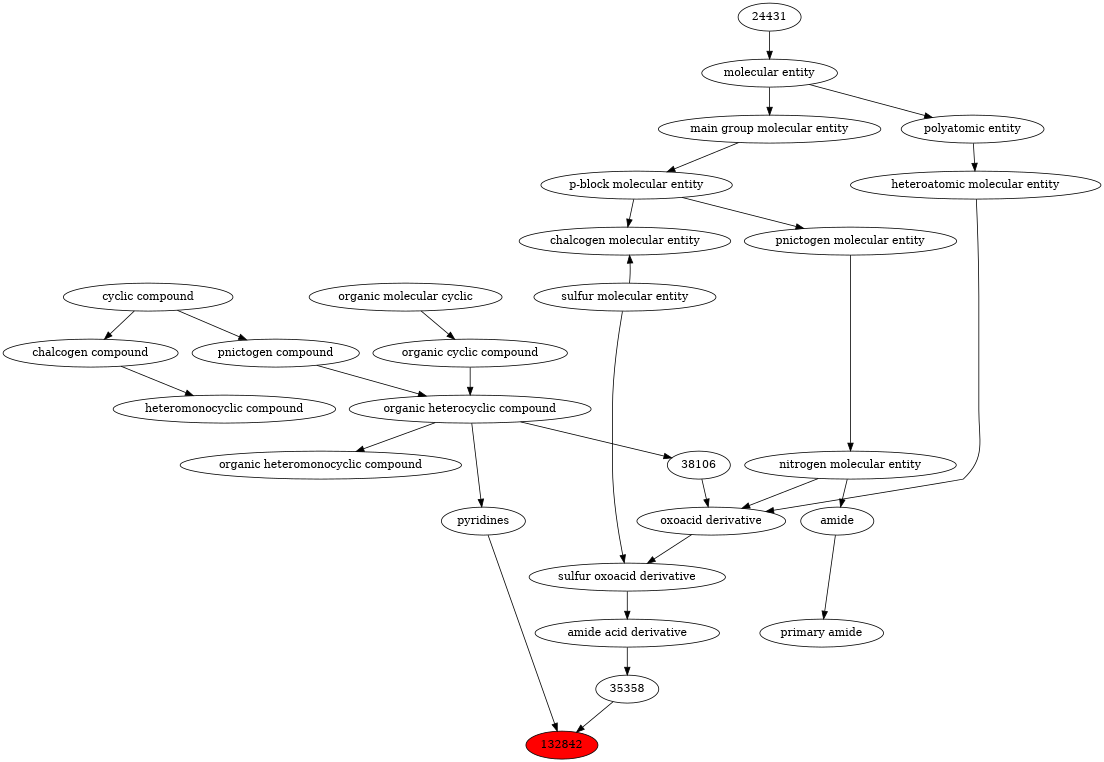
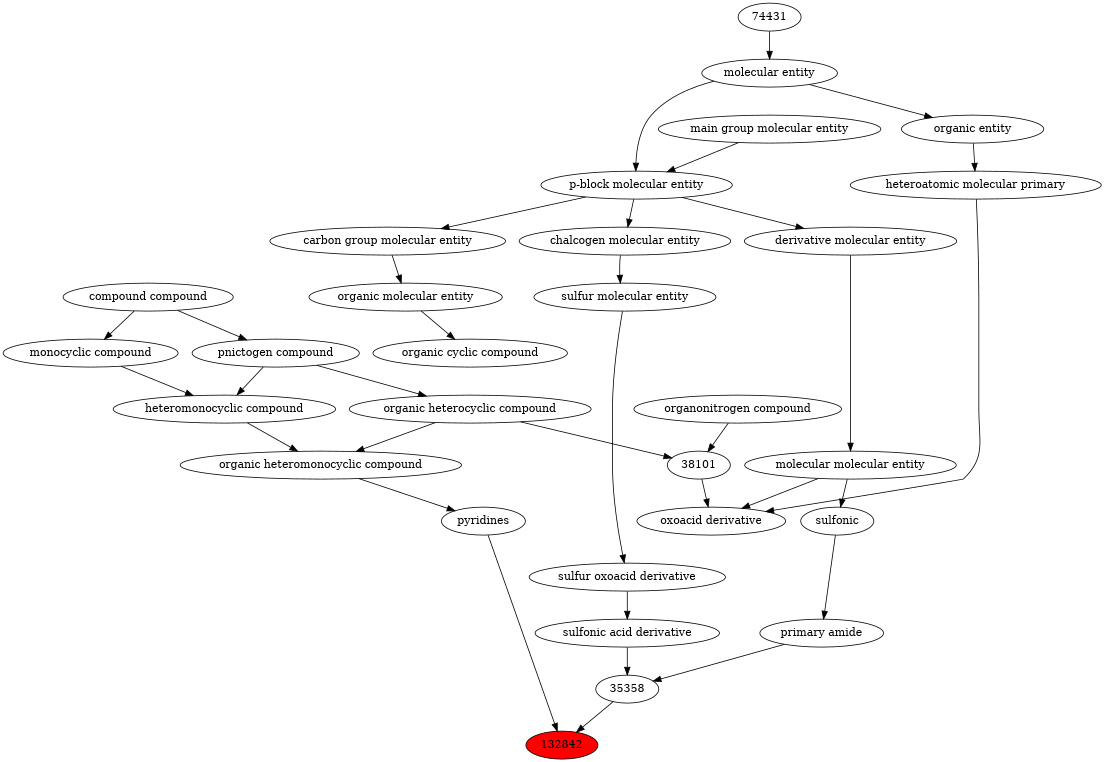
  digraph {
    n1 [fillcolor=red label=132842 style=filled]
    n2 [label=35358]
    n3 [label=pyridines]
-   n4 [label="amide acid derivative"]
+   n4 [label="sulfonic acid derivative"]
    n5 [label="primary amide"]
-   n6 [label=38106]
+   n6 [label=38101]
    n7 [label="oxoacid derivative"]
    n8 [label="organic heteromonocyclic compound"]
    n9 [label="sulfur oxoacid derivative"]
-   n10 [label=amide]
+   n10 [label=sulfonic]
    n11 [label="organic heterocyclic compound"]
+   n12 [label="organonitrogen compound"]
    n13 [label="heteromonocyclic compound"]
    n14 [label="sulfur molecular entity"]
-   n15 [label="nitrogen molecular entity"]
+   n15 [label="molecular molecular entity"]
    n16 [label="organic cyclic compound"]
    n17 [label="pnictogen compound"]
-   n18 [label="chalcogen compound"]
-   n19 [label="heteroatomic molecular entity"]
+   n18 [label="monocyclic compound"]
+   n19 [label="heteroatomic molecular primary"]
    n20 [label="chalcogen molecular entity"]
-   n21 [label="pnictogen molecular entity"]
-   n22 [label="organic molecular cyclic"]
-   n23 [label="cyclic compound"]
-   n24 [label="polyatomic entity"]
+   n21 [label="derivative molecular entity"]
+   n22 [label="organic molecular entity"]
+   n23 [label="compound compound"]
+   n24 [label="organic entity"]
    n25 [label="p-block molecular entity"]
+   n26 [label="carbon group molecular entity"]
    n27 [label="molecular entity"]
    n28 [label="main group molecular entity"]
-   n29 [label=24431]
+   n29 [label=74431]
    n2 -> n1
    n3 -> n1
    n4 -> n2
+   n5 -> n2
    n6 -> n7
-   n7 -> n9
-   n11 -> n3
+   n8 -> n3
    n9 -> n4
    n10 -> n5
    n11 -> n6
    n11 -> n8
+   n12 -> n6
+   n13 -> n8
    n14 -> n9
    n15 -> n7
    n15 -> n10
-   n16 -> n11
    n17 -> n11
+   n17 -> n13
    n18 -> n13
    n19 -> n7
-   n14 -> n20
+   n20 -> n14
    n21 -> n15
    n22 -> n16
    n23 -> n17
    n23 -> n18
    n24 -> n19
    n25 -> n20
    n25 -> n21
+   n25 -> n26
+   n26 -> n22
    n27 -> n24
-   n27 -> n28
+   n27 -> n25
    n28 -> n25
    n29 -> n27
  }
